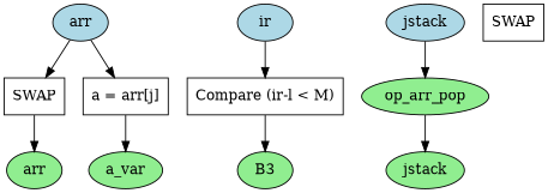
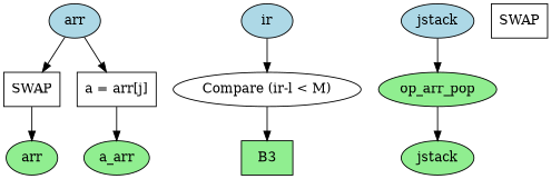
  digraph {
    node [fillcolor=lightblue shape=ellipse style=filled]
    n1 [label=arr]
    n2 [label=SWAP shape=box style=""]
    n3 [label="a = arr[j]" shape=box style=""]
    n4 [fillcolor=lightgreen label=arr]
-   a_var [fillcolor=lightgreen]
+   a_var [fillcolor=lightgreen label=a_arr]
    n6 [label=ir]
-   n7 [label="Compare (ir-l < M)" shape=box style=""]
-   B3 [fillcolor=lightgreen]
+   n7 [label="Compare (ir-l < M)" style=""]
+   B3 [fillcolor=lightgreen shape=box]
    n9 [label=jstack]
    n10 [fillcolor=lightgreen label=op_arr_pop]
    n11 [fillcolor=lightgreen label=jstack]
    n12 [label=SWAP shape=box style=""]
    n1 -> n2
    n1 -> n3
    n2 -> n4
    n3 -> a_var
    n6 -> n7
    n7 -> B3
    n9 -> n10
    n10 -> n11
  }
